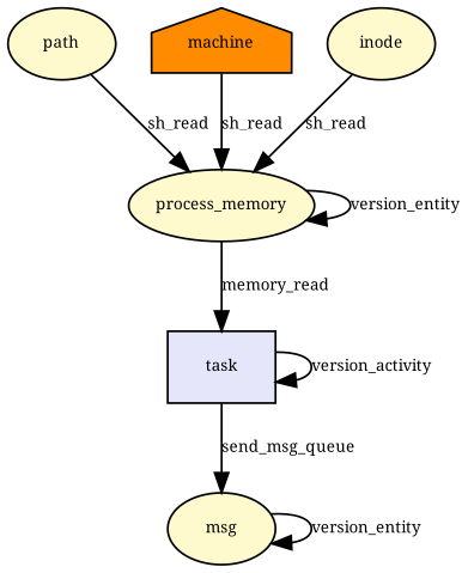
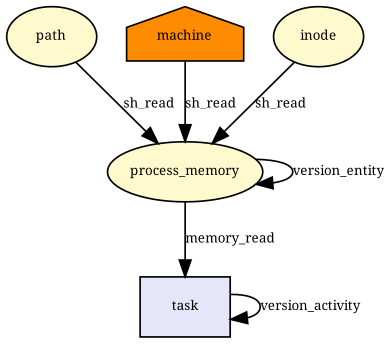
  digraph {
    fontname="Noto Serif"
    node [fillcolor="#fffacd" fontname="Noto Serif" fontsize=8 shape=ellipse style=filled]
    edge [fontname="Noto Serif" fontsize=8]
    n1 [label=path]
    n2 [label=process_memory]
    n3 [fillcolor="#e6e6fa" label=task shape=rectangle]
-   n4 [label=msg]
    n5 [fillcolor="#ff8c00" label=machine shape=house]
    n6 [label=inode]
    n1 -> n2 [label=sh_read]
    n2 -> n2 [label=version_entity]
    n2 -> n3 [label=memory_read]
    n3 -> n3 [label=version_activity]
-   n3 -> n4 [label=send_msg_queue]
-   n4 -> n4 [label=version_entity]
    n5 -> n2 [label=sh_read]
    n6 -> n2 [label=sh_read]
  }
